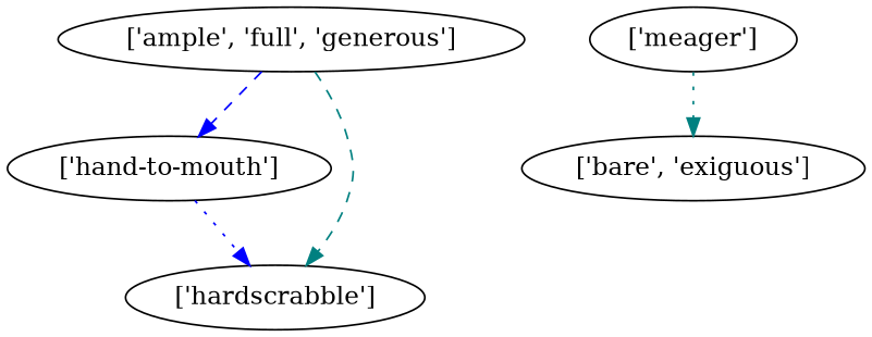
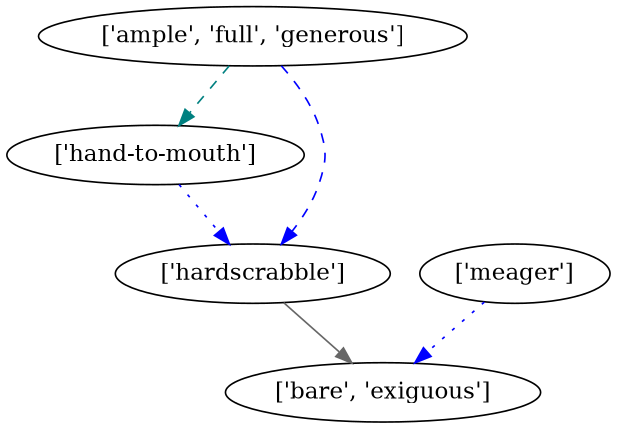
  strict digraph {
    edge [color=teal style=dashed]
    "['ample', 'full', 'generous']"
    "['hand-to-mouth']"
    "['hardscrabble']"
    "['meager']"
    "['bare', 'exiguous']"
-   "['ample', 'full', 'generous']" -> "['hand-to-mouth']" [color=blue]
-   "['ample', 'full', 'generous']" -> "['hardscrabble']"
+   "['ample', 'full', 'generous']" -> "['hand-to-mouth']"
+   "['ample', 'full', 'generous']" -> "['hardscrabble']" [color=blue]
    "['hand-to-mouth']" -> "['hardscrabble']" [color=blue style=dotted]
-   "['meager']" -> "['bare', 'exiguous']" [style=dotted]
+   "['hardscrabble']" -> "['bare', 'exiguous']" [color=gray40 style=solid]
+   "['meager']" -> "['bare', 'exiguous']" [color=blue style=dotted]
  }
